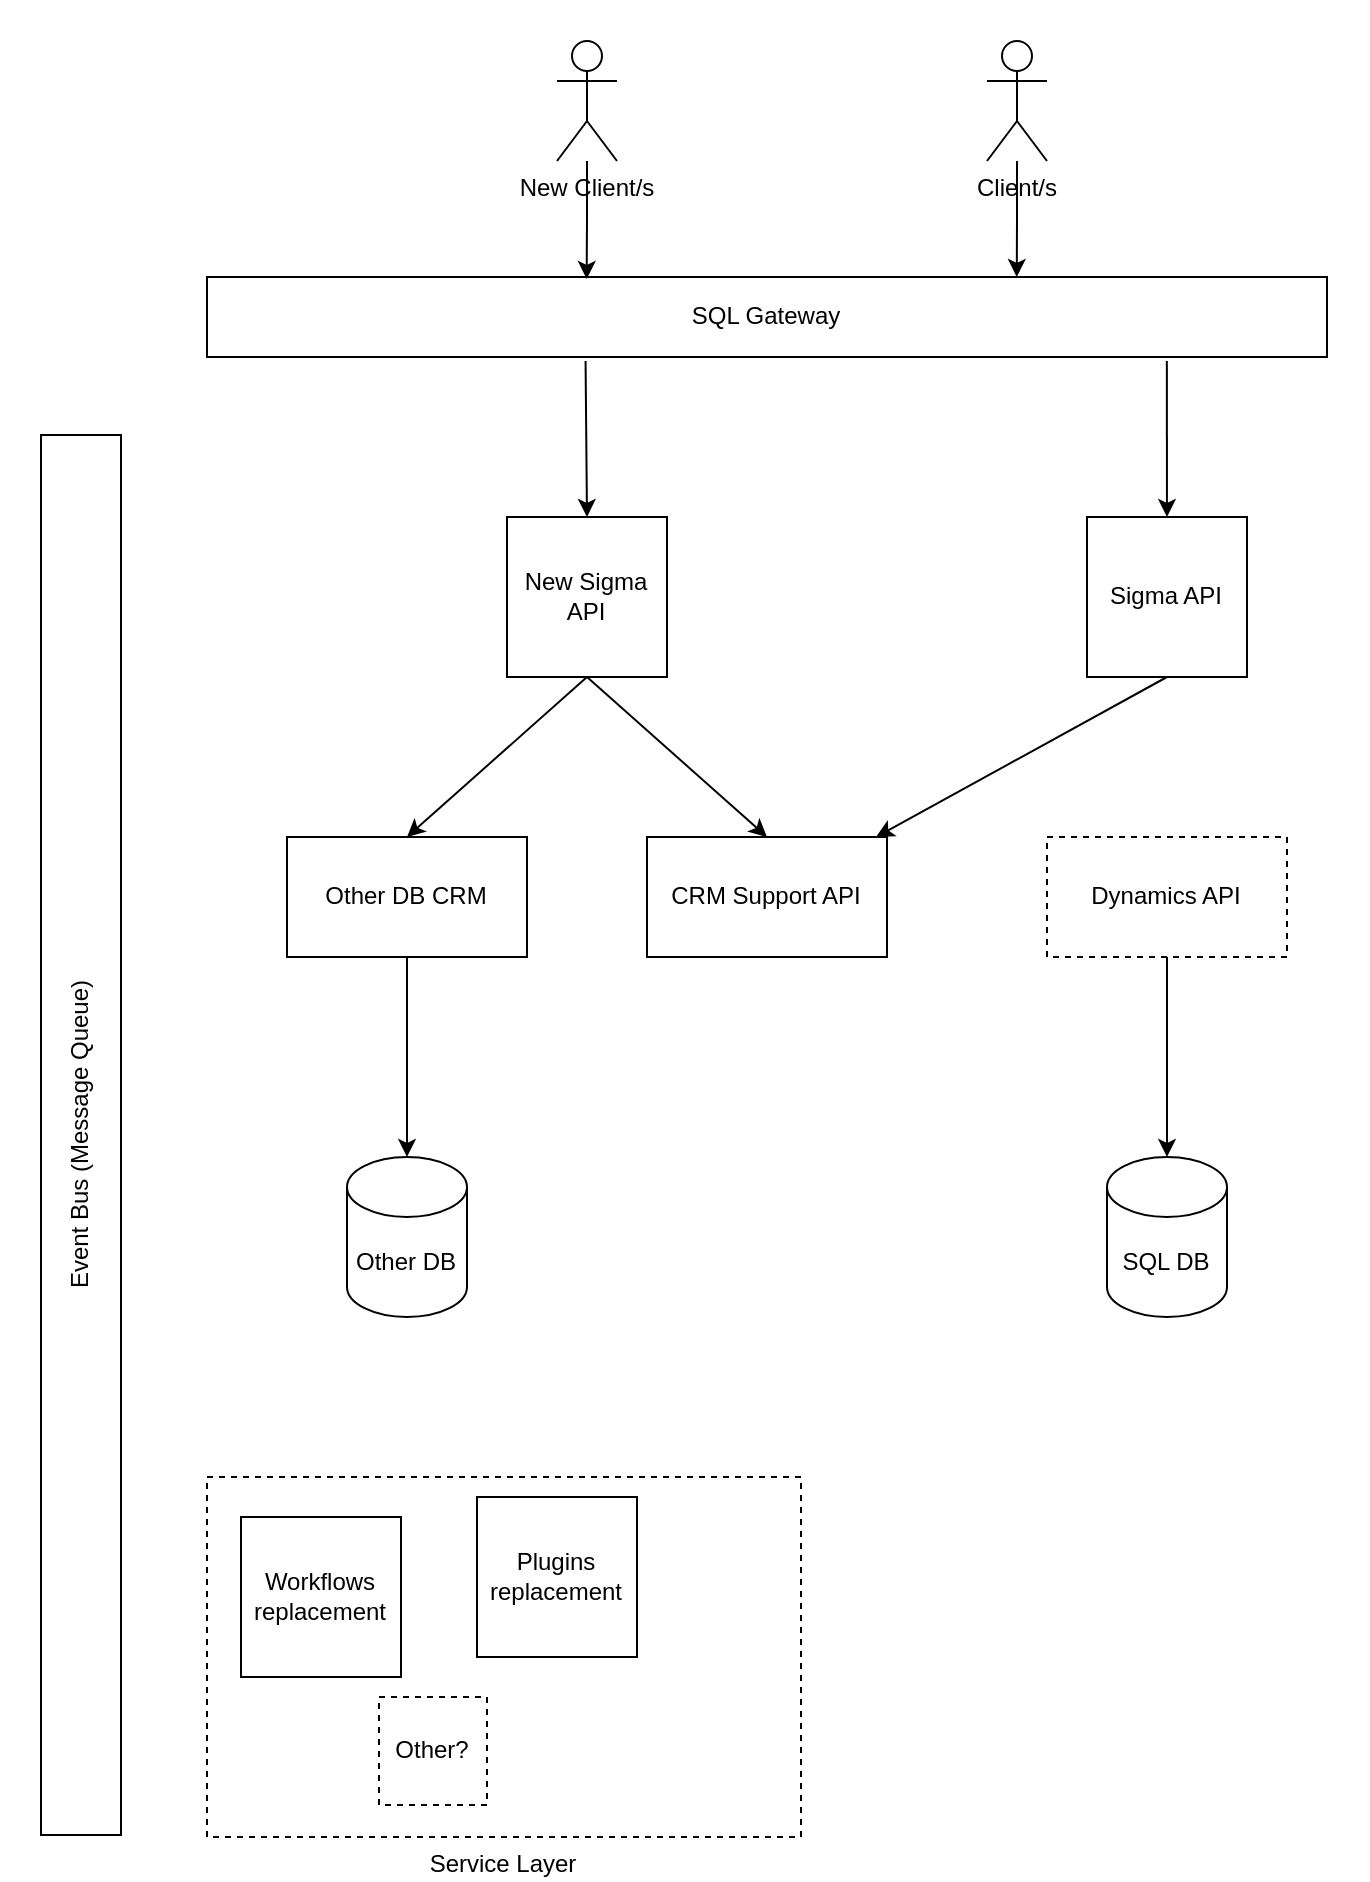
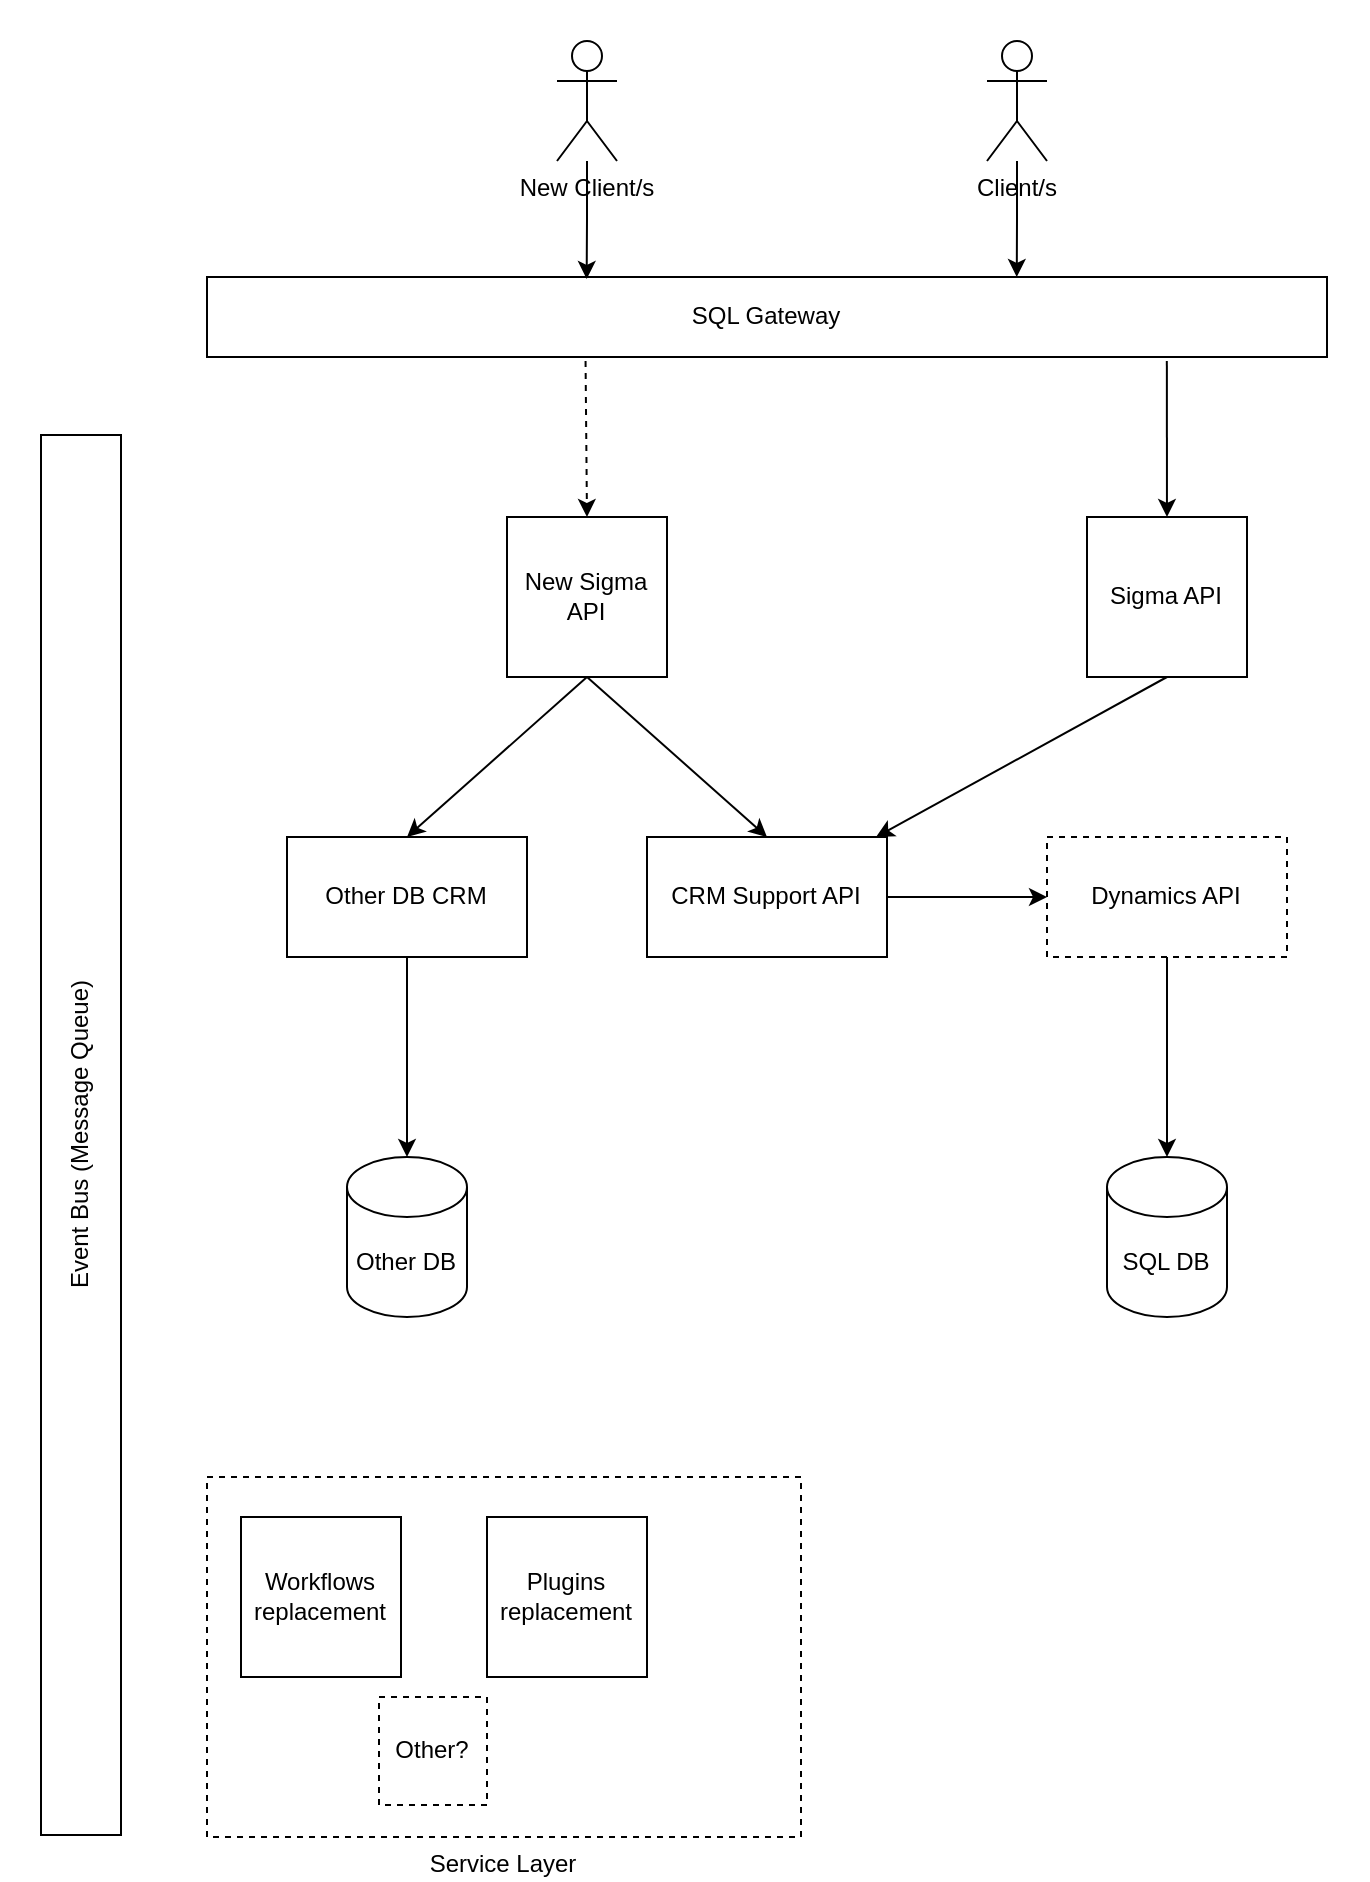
  <mxCell id="0" />
  <mxCell id="1" parent="0" />
  <mxCell id="2" style="edgeStyle=orthogonalEdgeStyle;rounded=0;orthogonalLoop=1;jettySize=auto;html=1;entryX=0.723;entryY=0;entryDx=0;entryDy=0;entryPerimeter=0;" edge="1" parent="1" source="3" target="4"><mxGeometry relative="1" as="geometry" /></mxCell>
  <mxCell id="3" value="&lt;div&gt;Client/s&lt;/div&gt;&lt;div&gt;&lt;br&gt;&lt;/div&gt;" style="shape=umlActor;verticalLabelPosition=bottom;verticalAlign=top;html=1;outlineConnect=0;" vertex="1" parent="1"><mxGeometry x="493" y="20" width="30" height="60" as="geometry" /></mxCell>
  <mxCell id="4" value="SQL Gateway" style="rounded=0;whiteSpace=wrap;html=1;" vertex="1" parent="1"><mxGeometry x="103" y="138" width="560" height="40" as="geometry" /></mxCell>
  <mxCell id="5" value="Sigma API" style="whiteSpace=wrap;html=1;aspect=fixed;" vertex="1" parent="1"><mxGeometry x="543" y="258" width="80" height="80" as="geometry" /></mxCell>
  <mxCell id="6" value="New Sigma API" style="whiteSpace=wrap;html=1;aspect=fixed;" vertex="1" parent="1"><mxGeometry x="253" y="258" width="80" height="80" as="geometry" /></mxCell>
  <mxCell id="7" value="Dynamics API" style="rounded=0;whiteSpace=wrap;html=1;dashed=1;" vertex="1" parent="1"><mxGeometry x="523" y="418" width="120" height="60" as="geometry" /></mxCell>
  <mxCell id="8" value="CRM Support API" style="rounded=0;whiteSpace=wrap;html=1;" vertex="1" parent="1"><mxGeometry x="323" y="418" width="120" height="60" as="geometry" /></mxCell>
  <mxCell id="9" value="Other DB CRM" style="rounded=0;whiteSpace=wrap;html=1;" vertex="1" parent="1"><mxGeometry x="143" y="418" width="120" height="60" as="geometry" /></mxCell>
  <mxCell id="10" value="Other DB" style="shape=cylinder3;whiteSpace=wrap;html=1;boundedLbl=1;backgroundOutline=1;size=15;" vertex="1" parent="1"><mxGeometry x="173" y="578" width="60" height="80" as="geometry" /></mxCell>
  <mxCell id="11" value="SQL DB" style="shape=cylinder3;whiteSpace=wrap;html=1;boundedLbl=1;backgroundOutline=1;size=15;" vertex="1" parent="1"><mxGeometry x="553" y="578" width="60" height="80" as="geometry" /></mxCell>
  <mxCell id="12" value="" style="endArrow=classic;html=1;exitX=0.5;exitY=1;exitDx=0;exitDy=0;entryX=0.5;entryY=0;entryDx=0;entryDy=0;" edge="1" parent="1" source="6" target="9"><mxGeometry width="50" height="50" relative="1" as="geometry"><mxPoint x="53" y="358" as="sourcePoint" /><mxPoint x="103" y="308" as="targetPoint" /></mxGeometry></mxCell>
  <mxCell id="13" value="" style="endArrow=classic;html=1;exitX=0.5;exitY=1;exitDx=0;exitDy=0;entryX=0.5;entryY=0;entryDx=0;entryDy=0;" edge="1" parent="1" source="6" target="8"><mxGeometry width="50" height="50" relative="1" as="geometry"><mxPoint x="123" y="318" as="sourcePoint" /><mxPoint x="173" y="268" as="targetPoint" /></mxGeometry></mxCell>
- <mxCell id="14" value="" style="endArrow=classic;html=1;exitX=0.338;exitY=1.05;exitDx=0;exitDy=0;entryX=0.5;entryY=0;entryDx=0;entryDy=0;exitPerimeter=0;" edge="1" parent="1" source="4" target="6"><mxGeometry width="50" height="50" relative="1" as="geometry"><mxPoint x="83" y="268" as="sourcePoint" /><mxPoint x="133" y="218" as="targetPoint" /></mxGeometry></mxCell>
+ <mxCell id="14" value="" style="endArrow=classic;html=1;exitX=0.338;exitY=1.05;exitDx=0;exitDy=0;entryX=0.5;entryY=0;entryDx=0;entryDy=0;exitPerimeter=0;dashed=1;" edge="1" parent="1" source="4" target="6"><mxGeometry width="50" height="50" relative="1" as="geometry"><mxPoint x="83" y="268" as="sourcePoint" /><mxPoint x="133" y="218" as="targetPoint" /></mxGeometry></mxCell>
  <mxCell id="15" value="" style="endArrow=classic;html=1;entryX=0.5;entryY=0;entryDx=0;entryDy=0;exitX=0.857;exitY=1.05;exitDx=0;exitDy=0;exitPerimeter=0;" edge="1" parent="1" source="4" target="5"><mxGeometry width="50" height="50" relative="1" as="geometry"><mxPoint x="443" y="268" as="sourcePoint" /><mxPoint x="493" y="218" as="targetPoint" /></mxGeometry></mxCell>
  <mxCell id="16" value="" style="endArrow=classic;html=1;exitX=0.5;exitY=1;exitDx=0;exitDy=0;" edge="1" parent="1" source="5" target="8"><mxGeometry width="50" height="50" relative="1" as="geometry"><mxPoint x="153" y="298" as="sourcePoint" /><mxPoint x="203" y="248" as="targetPoint" /></mxGeometry></mxCell>
  <mxCell id="17" value="" style="endArrow=classic;html=1;exitX=0.5;exitY=1;exitDx=0;exitDy=0;entryX=0.5;entryY=0;entryDx=0;entryDy=0;entryPerimeter=0;" edge="1" parent="1" source="7" target="11"><mxGeometry width="50" height="50" relative="1" as="geometry"><mxPoint x="383" y="608" as="sourcePoint" /><mxPoint x="433" y="558" as="targetPoint" /></mxGeometry></mxCell>
  <mxCell id="18" value="" style="endArrow=classic;html=1;exitX=0.5;exitY=1;exitDx=0;exitDy=0;entryX=0.5;entryY=0;entryDx=0;entryDy=0;entryPerimeter=0;" edge="1" parent="1" source="9" target="10"><mxGeometry width="50" height="50" relative="1" as="geometry"><mxPoint x="193" y="548" as="sourcePoint" /><mxPoint x="243" y="498" as="targetPoint" /></mxGeometry></mxCell>
+ <mxCell id="19" value="" style="endArrow=classic;html=1;exitX=1;exitY=0.5;exitDx=0;exitDy=0;entryX=0;entryY=0.5;entryDx=0;entryDy=0;" edge="1" parent="1" source="8" target="7"><mxGeometry width="50" height="50" relative="1" as="geometry"><mxPoint x="453" y="568" as="sourcePoint" /><mxPoint x="503" y="518" as="targetPoint" /></mxGeometry></mxCell>
  <mxCell id="20" value="Service Layer" style="rounded=0;whiteSpace=wrap;html=1;dashed=1;labelPosition=center;verticalLabelPosition=bottom;align=center;verticalAlign=top;" vertex="1" parent="1"><mxGeometry x="103" y="738" width="297" height="180" as="geometry" /></mxCell>
  <mxCell id="21" value="Workflows replacement" style="whiteSpace=wrap;html=1;aspect=fixed;" vertex="1" parent="1"><mxGeometry x="120" y="758" width="80" height="80" as="geometry" /></mxCell>
  <mxCell id="22" value="Workflows replacement" style="whiteSpace=wrap;html=1;aspect=fixed;" vertex="1" parent="1"><mxGeometry x="120" y="758" width="80" height="80" as="geometry" /></mxCell>
- <mxCell id="23" value="Plugins replacement" style="whiteSpace=wrap;html=1;aspect=fixed;" vertex="1" parent="1"><mxGeometry x="238" y="748" width="80" height="80" as="geometry" /></mxCell>
+ <mxCell id="23" value="Plugins replacement" style="whiteSpace=wrap;html=1;aspect=fixed;" vertex="1" parent="1"><mxGeometry x="243" y="758" width="80" height="80" as="geometry" /></mxCell>
  <mxCell id="24" value="Other?" style="whiteSpace=wrap;html=1;aspect=fixed;dashed=1;" vertex="1" parent="1"><mxGeometry x="189" y="848" width="54" height="54" as="geometry" /></mxCell>
  <mxCell id="25" style="edgeStyle=orthogonalEdgeStyle;rounded=0;orthogonalLoop=1;jettySize=auto;html=1;entryX=0.339;entryY=0.025;entryDx=0;entryDy=0;entryPerimeter=0;" edge="1" parent="1" source="26" target="4"><mxGeometry relative="1" as="geometry" /></mxCell>
  <mxCell id="26" value="New Client/s" style="shape=umlActor;verticalLabelPosition=bottom;verticalAlign=top;html=1;outlineConnect=0;" vertex="1" parent="1"><mxGeometry x="278" y="20" width="30" height="60" as="geometry" /></mxCell>
  <mxCell id="27" value="Event Bus (Message Queue)" style="rounded=0;whiteSpace=wrap;html=1;horizontal=0;fontStyle=0;spacing=2;" vertex="1" parent="1"><mxGeometry x="20" y="217" width="40" height="700" as="geometry" /></mxCell>
